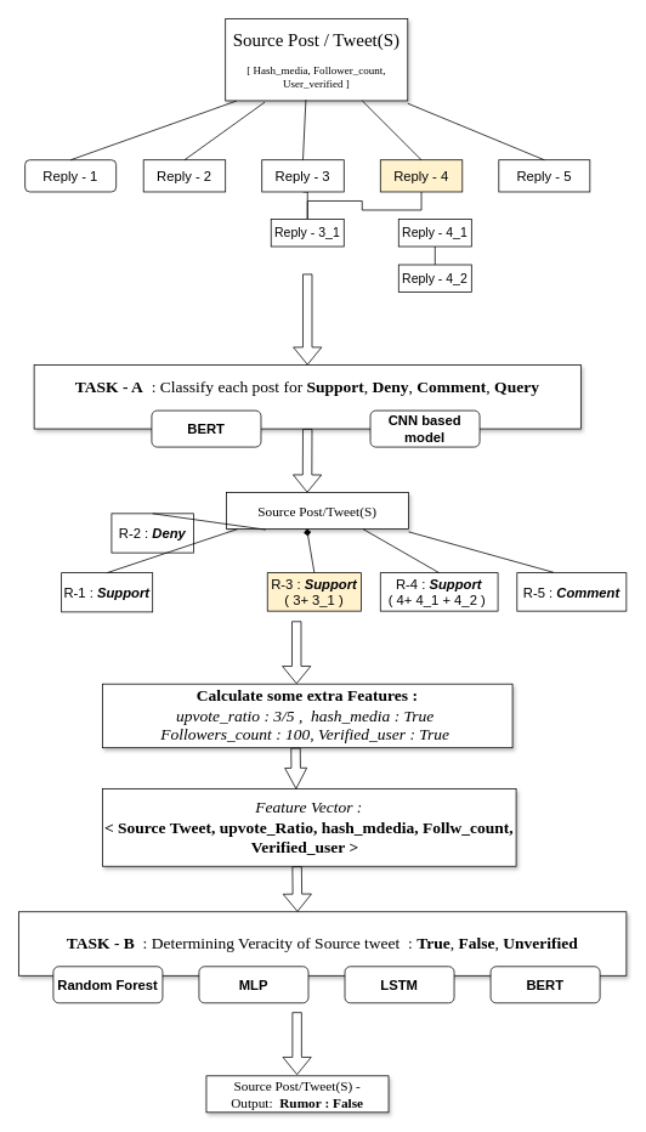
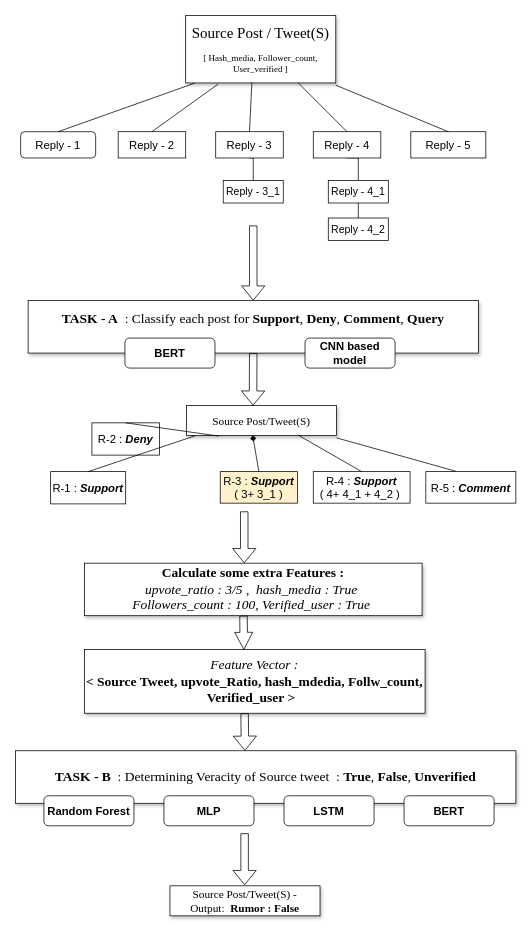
  <mxCell id="0" />
  <mxCell id="1" parent="0" />
  <mxCell id="2" value="&lt;font style=&quot;font-size: 12px&quot;&gt;&lt;font style=&quot;font-size: 20px&quot;&gt;Source Post / Tweet(S)&lt;br&gt;&lt;/font&gt;&lt;br&gt;[ Hash_media, Follower_count, User_verified ]&lt;br&gt;&lt;/font&gt;" style="rounded=0;whiteSpace=wrap;html=1;shadow=1;labelBackgroundColor=none;strokeWidth=1;fontFamily=Verdana;fontSize=8;align=center;" parent="1" vertex="1"><mxGeometry x="247" y="20" width="200" height="90" as="geometry" /></mxCell>
  <mxCell id="3" value="&lt;font style=&quot;font-size: 15px;&quot;&gt;Reply - 1&lt;/font&gt;" style="whiteSpace=wrap;html=1;fontSize=15;rounded=1;" parent="1" vertex="1"><mxGeometry x="27" y="175" width="100" height="35" as="geometry" /></mxCell>
  <mxCell id="4" value="&lt;font style=&quot;font-size: 15px;&quot;&gt;Reply - 2&lt;/font&gt;" style="rounded=0;whiteSpace=wrap;html=1;fontSize=15;" parent="1" vertex="1"><mxGeometry x="157" y="175" width="90" height="35" as="geometry" /></mxCell>
  <mxCell id="5" style="edgeStyle=orthogonalEdgeStyle;rounded=0;orthogonalLoop=1;jettySize=auto;html=1;exitX=0.5;exitY=1;exitDx=0;exitDy=0;entryX=0.5;entryY=0;entryDx=0;entryDy=0;endArrow=none;endFill=0;" parent="1" source="6" target="9" edge="1"><mxGeometry relative="1" as="geometry" /></mxCell>
  <mxCell id="6" value="&lt;font style=&quot;font-size: 15px;&quot;&gt;Reply - 3&lt;/font&gt;" style="rounded=0;whiteSpace=wrap;html=1;fontSize=15;" parent="1" vertex="1"><mxGeometry x="287" y="175" width="90" height="35" as="geometry" /></mxCell>
- <mxCell id="7" style="edgeStyle=orthogonalEdgeStyle;rounded=0;orthogonalLoop=1;jettySize=auto;html=1;exitX=0.5;exitY=1;exitDx=0;exitDy=0;endArrow=none;endFill=0;" parent="1" source="8" target="9" edge="1"><mxGeometry relative="1" as="geometry" /></mxCell>
- <mxCell id="8" value="&lt;font style=&quot;font-size: 15px;&quot;&gt;Reply - 4&lt;/font&gt;" style="rounded=0;whiteSpace=wrap;html=1;fontSize=15;fillColor=#fff2cc;" parent="1" vertex="1"><mxGeometry x="417" y="175" width="90" height="35" as="geometry" /></mxCell>
+ <mxCell id="7" style="edgeStyle=orthogonalEdgeStyle;rounded=0;orthogonalLoop=1;jettySize=auto;html=1;exitX=0.5;exitY=1;exitDx=0;exitDy=0;entryX=0.5;entryY=0;entryDx=0;entryDy=0;endArrow=none;endFill=0;" parent="1" source="8" target="11" edge="1"><mxGeometry relative="1" as="geometry" /></mxCell>
+ <mxCell id="8" value="&lt;font style=&quot;font-size: 15px;&quot;&gt;Reply - 4&lt;/font&gt;" style="rounded=0;whiteSpace=wrap;html=1;fontSize=15;" parent="1" vertex="1"><mxGeometry x="417" y="175" width="90" height="35" as="geometry" /></mxCell>
  <mxCell id="9" value="&lt;font style=&quot;font-size: 14px&quot;&gt;Reply - 3_1&lt;/font&gt;" style="rounded=0;whiteSpace=wrap;html=1;" parent="1" vertex="1"><mxGeometry x="297" y="240" width="80" height="30" as="geometry" /></mxCell>
  <mxCell id="10" style="edgeStyle=orthogonalEdgeStyle;rounded=0;orthogonalLoop=1;jettySize=auto;html=1;exitX=0.5;exitY=1;exitDx=0;exitDy=0;entryX=0.5;entryY=0;entryDx=0;entryDy=0;endArrow=none;endFill=0;" parent="1" source="11" target="13" edge="1"><mxGeometry relative="1" as="geometry" /></mxCell>
  <mxCell id="11" value="&lt;font style=&quot;font-size: 14px&quot;&gt;Reply - 4_1&lt;/font&gt;" style="rounded=0;whiteSpace=wrap;html=1;" parent="1" vertex="1"><mxGeometry x="437" y="240" width="80" height="30" as="geometry" /></mxCell>
  <mxCell id="12" value="&lt;font style=&quot;font-size: 15px;&quot;&gt;Reply - 5&lt;/font&gt;" style="rounded=0;whiteSpace=wrap;html=1;fontSize=15;" parent="1" vertex="1"><mxGeometry x="547" y="175" width="100" height="35" as="geometry" /></mxCell>
  <mxCell id="13" value="&lt;font style=&quot;font-size: 14px&quot;&gt;Reply - 4_2&lt;/font&gt;" style="rounded=0;whiteSpace=wrap;html=1;" parent="1" vertex="1"><mxGeometry x="437" y="290" width="80" height="30" as="geometry" /></mxCell>
  <mxCell id="14" value="" style="endArrow=none;html=1;entryX=0.06;entryY=1.003;entryDx=0;entryDy=0;entryPerimeter=0;exitX=0.5;exitY=0;exitDx=0;exitDy=0;" parent="1" source="3" target="2" edge="1"><mxGeometry width="50" height="50" relative="1" as="geometry"><mxPoint x="187" y="360" as="sourcePoint" /><mxPoint x="237" y="310" as="targetPoint" /></mxGeometry></mxCell>
  <mxCell id="15" value="" style="endArrow=none;html=1;entryX=0.216;entryY=1.017;entryDx=0;entryDy=0;entryPerimeter=0;exitX=0.5;exitY=0;exitDx=0;exitDy=0;" parent="1" source="4" target="2" edge="1"><mxGeometry width="50" height="50" relative="1" as="geometry"><mxPoint x="87" y="185" as="sourcePoint" /><mxPoint x="269" y="120.27" as="targetPoint" /></mxGeometry></mxCell>
  <mxCell id="16" value="" style="endArrow=none;html=1;entryX=0.441;entryY=0.989;entryDx=0;entryDy=0;entryPerimeter=0;exitX=0.5;exitY=0;exitDx=0;exitDy=0;" parent="1" source="6" target="2" edge="1"><mxGeometry width="50" height="50" relative="1" as="geometry"><mxPoint x="217" y="185" as="sourcePoint" /><mxPoint x="300.2" y="121.53" as="targetPoint" /></mxGeometry></mxCell>
  <mxCell id="17" value="" style="endArrow=none;html=1;entryX=0.75;entryY=1;entryDx=0;entryDy=0;exitX=0.5;exitY=0;exitDx=0;exitDy=0;" parent="1" source="8" target="2" edge="1"><mxGeometry width="50" height="50" relative="1" as="geometry"><mxPoint x="347" y="185" as="sourcePoint" /><mxPoint x="345.2" y="119.01" as="targetPoint" /></mxGeometry></mxCell>
  <mxCell id="18" value="" style="endArrow=none;html=1;exitX=0.5;exitY=0;exitDx=0;exitDy=0;" parent="1" source="12" edge="1"><mxGeometry width="50" height="50" relative="1" as="geometry"><mxPoint x="477" y="185" as="sourcePoint" /><mxPoint x="447" y="113" as="targetPoint" /></mxGeometry></mxCell>
  <mxCell id="19" value="&lt;font style=&quot;font-size: 18px&quot;&gt;&lt;b&gt;TASK - A&lt;/b&gt;&amp;nbsp; : Classify each post for &lt;b&gt;Support&lt;/b&gt;, &lt;b&gt;Deny&lt;/b&gt;, &lt;b&gt;Comment&lt;/b&gt;, &lt;b&gt;Query&lt;br&gt;&lt;/b&gt;&lt;br&gt;&lt;/font&gt;" style="rounded=0;whiteSpace=wrap;html=1;shadow=1;labelBackgroundColor=none;strokeWidth=1;fontFamily=Verdana;fontSize=8;align=center;" parent="1" vertex="1"><mxGeometry x="37" y="400" width="600" height="70" as="geometry" /></mxCell>
  <mxCell id="20" value="" style="shape=flexArrow;endArrow=classic;html=1;" parent="1" target="19" edge="1"><mxGeometry width="50" height="50" relative="1" as="geometry"><mxPoint x="337" y="300" as="sourcePoint" /><mxPoint x="166" y="300" as="targetPoint" /></mxGeometry></mxCell>
  <mxCell id="21" value="&lt;font style=&quot;font-size: 15px&quot;&gt;Source Post/Tweet(S)&lt;br style=&quot;font-size: 15px;&quot;&gt;&lt;/font&gt;" style="rounded=0;whiteSpace=wrap;html=1;shadow=1;labelBackgroundColor=none;strokeWidth=1;fontFamily=Verdana;fontSize=15;align=center;" parent="1" vertex="1"><mxGeometry x="248" y="540" width="200" height="40" as="geometry" /></mxCell>
  <mxCell id="22" value="&lt;font style=&quot;font-size: 15px;&quot;&gt;R-1 : &lt;i style=&quot;font-size: 15px;&quot;&gt;&lt;b style=&quot;font-size: 15px;&quot;&gt;Support&lt;/b&gt;&lt;/i&gt;&lt;/font&gt;" style="rounded=0;whiteSpace=wrap;html=1;fontSize=15;" parent="1" vertex="1"><mxGeometry x="67" y="628" width="100" height="43" as="geometry" /></mxCell>
  <mxCell id="23" value="&lt;font style=&quot;font-size: 15px;&quot;&gt;R-2 : &lt;i style=&quot;font-size: 15px;&quot;&gt;&lt;b style=&quot;font-size: 15px;&quot;&gt;Deny&lt;/b&gt;&lt;/i&gt;&lt;/font&gt;" style="rounded=0;whiteSpace=wrap;html=1;fontSize=15;" parent="1" vertex="1"><mxGeometry x="122" y="563" width="90" height="43" as="geometry" /></mxCell>
  <mxCell id="24" value="&lt;font style=&quot;font-size: 15px&quot;&gt;R-3 : &lt;i style=&quot;font-size: 15px&quot;&gt;&lt;b style=&quot;font-size: 15px&quot;&gt;Support&lt;/b&gt;&lt;/i&gt;&lt;br style=&quot;font-size: 15px&quot;&gt;( 3+ 3_1 )&lt;br style=&quot;font-size: 15px&quot;&gt;&lt;/font&gt;" style="rounded=0;whiteSpace=wrap;html=1;fontSize=15;fillColor=#fff2cc;" parent="1" vertex="1"><mxGeometry x="293" y="628" width="103" height="42" as="geometry" /></mxCell>
  <mxCell id="25" value="&lt;font style=&quot;font-size: 15px&quot;&gt;R-4 : &lt;i style=&quot;font-size: 15px&quot;&gt;&lt;b style=&quot;font-size: 15px&quot;&gt;Support&lt;/b&gt;&lt;/i&gt;&lt;br style=&quot;font-size: 15px&quot;&gt;( 4+ 4_1 + 4_2 )&amp;nbsp;&lt;br style=&quot;font-size: 15px&quot;&gt;&lt;/font&gt;" style="rounded=0;whiteSpace=wrap;html=1;fontSize=15;" parent="1" vertex="1"><mxGeometry x="417" y="628" width="129" height="42" as="geometry" /></mxCell>
  <mxCell id="26" value="&lt;font style=&quot;font-size: 15px;&quot;&gt;R-5 : &lt;i style=&quot;font-size: 15px;&quot;&gt;&lt;b style=&quot;font-size: 15px;&quot;&gt;Comment&lt;/b&gt;&lt;/i&gt;&lt;/font&gt;" style="rounded=0;whiteSpace=wrap;html=1;fontSize=15;" parent="1" vertex="1"><mxGeometry x="567" y="628" width="120" height="42" as="geometry" /></mxCell>
  <mxCell id="27" value="" style="endArrow=none;html=1;entryX=0.06;entryY=1.003;entryDx=0;entryDy=0;entryPerimeter=0;exitX=0.5;exitY=0;exitDx=0;exitDy=0;" parent="1" source="22" target="21" edge="1"><mxGeometry width="50" height="50" relative="1" as="geometry"><mxPoint x="188" y="830" as="sourcePoint" /><mxPoint x="238" y="780" as="targetPoint" /></mxGeometry></mxCell>
  <mxCell id="28" value="" style="endArrow=none;html=1;entryX=0.216;entryY=1.017;entryDx=0;entryDy=0;entryPerimeter=0;exitX=0.5;exitY=0;exitDx=0;exitDy=0;" parent="1" source="23" target="21" edge="1"><mxGeometry width="50" height="50" relative="1" as="geometry"><mxPoint x="88" y="655" as="sourcePoint" /><mxPoint x="270" y="590.27" as="targetPoint" /></mxGeometry></mxCell>
  <mxCell id="29" value="" style="endArrow=diamond;html=1;entryX=0.441;entryY=0.989;entryDx=0;entryDy=0;entryPerimeter=0;exitX=0.5;exitY=0;exitDx=0;exitDy=0;" parent="1" source="24" target="21" edge="1"><mxGeometry width="50" height="50" relative="1" as="geometry"><mxPoint x="218" y="655" as="sourcePoint" /><mxPoint x="301.2" y="591.53" as="targetPoint" /></mxGeometry></mxCell>
  <mxCell id="30" value="" style="endArrow=none;html=1;entryX=0.75;entryY=1;entryDx=0;entryDy=0;exitX=0.5;exitY=0;exitDx=0;exitDy=0;" parent="1" source="25" target="21" edge="1"><mxGeometry width="50" height="50" relative="1" as="geometry"><mxPoint x="348" y="655" as="sourcePoint" /><mxPoint x="346.2" y="589.01" as="targetPoint" /></mxGeometry></mxCell>
  <mxCell id="31" value="" style="endArrow=none;html=1;exitX=0.5;exitY=0;exitDx=0;exitDy=0;" parent="1" edge="1"><mxGeometry width="50" height="50" relative="1" as="geometry"><mxPoint x="607" y="627.5" as="sourcePoint" /><mxPoint x="448" y="583" as="targetPoint" /></mxGeometry></mxCell>
  <mxCell id="32" value="" style="shape=flexArrow;endArrow=classic;html=1;exitX=0.5;exitY=1;exitDx=0;exitDy=0;" parent="1" source="19" edge="1"><mxGeometry width="50" height="50" relative="1" as="geometry"><mxPoint x="336.5" y="480" as="sourcePoint" /><mxPoint x="336.696" y="540" as="targetPoint" /></mxGeometry></mxCell>
  <mxCell id="33" value="" style="shape=flexArrow;endArrow=classic;html=1;" parent="1" edge="1"><mxGeometry width="50" height="50" relative="1" as="geometry"><mxPoint x="325" y="681" as="sourcePoint" /><mxPoint x="325" y="750" as="targetPoint" /></mxGeometry></mxCell>
  <mxCell id="34" value="&lt;b&gt;&lt;font style=&quot;font-size: 15px&quot;&gt;BERT&lt;/font&gt;&lt;/b&gt;" style="rounded=1;whiteSpace=wrap;html=1;" parent="1" vertex="1"><mxGeometry x="166" y="450" width="120" height="40" as="geometry" /></mxCell>
  <mxCell id="35" value="&lt;b&gt;&lt;font style=&quot;font-size: 15px&quot;&gt;CNN based model&lt;/font&gt;&lt;/b&gt;" style="rounded=1;whiteSpace=wrap;html=1;" parent="1" vertex="1"><mxGeometry x="406" y="450" width="120" height="40" as="geometry" /></mxCell>
  <mxCell id="36" value="&lt;font style=&quot;font-size: 18px&quot;&gt;&lt;b&gt;Calculate some extra Features : &lt;/b&gt;&lt;br&gt;&lt;i&gt;upvote_ratio : 3/5&amp;nbsp;,&amp;nbsp; hash_media : True&amp;nbsp;&lt;br&gt;Followers_count : 100&lt;/i&gt;&lt;i&gt;, Verified_user : True&amp;nbsp;&lt;/i&gt;&lt;br&gt;&lt;/font&gt;" style="rounded=0;whiteSpace=wrap;html=1;shadow=1;labelBackgroundColor=none;strokeWidth=1;fontFamily=Verdana;fontSize=8;align=center;" parent="1" vertex="1"><mxGeometry x="112" y="750" width="450" height="70" as="geometry" /></mxCell>
  <mxCell id="37" value="&lt;font style=&quot;font-size: 18px&quot;&gt;&lt;i&gt;Feature Vector : &lt;/i&gt;&lt;br&gt;&lt;b&gt;&amp;lt; Source Tweet, upvote_Ratio, hash_mdedia, Follw_count, Verified_user &amp;gt;&amp;nbsp;&amp;nbsp;&lt;/b&gt;&lt;br&gt;&lt;/font&gt;" style="rounded=0;whiteSpace=wrap;html=1;shadow=1;labelBackgroundColor=none;strokeWidth=1;fontFamily=Verdana;fontSize=8;align=center;" parent="1" vertex="1"><mxGeometry x="112" y="865" width="454" height="85" as="geometry" /></mxCell>
  <mxCell id="38" value="" style="shape=flexArrow;endArrow=classic;html=1;endWidth=13;endSize=7.21;entryX=0.468;entryY=0.004;entryDx=0;entryDy=0;entryPerimeter=0;" parent="1" target="37" edge="1"><mxGeometry width="50" height="50" relative="1" as="geometry"><mxPoint x="324" y="820" as="sourcePoint" /><mxPoint x="322" y="860" as="targetPoint" /></mxGeometry></mxCell>
  <mxCell id="39" value="&lt;font style=&quot;font-size: 18px&quot;&gt;&lt;b&gt;TASK - B&lt;/b&gt;&amp;nbsp; : Determining Veracity of Source tweet&amp;nbsp; : &lt;b&gt;True&lt;/b&gt;, &lt;b&gt;False&lt;/b&gt;, &lt;b&gt;Unverified&lt;/b&gt;&lt;br&gt;&lt;/font&gt;" style="rounded=0;whiteSpace=wrap;html=1;shadow=1;labelBackgroundColor=none;strokeWidth=1;fontFamily=Verdana;fontSize=8;align=center;" parent="1" vertex="1"><mxGeometry x="20" y="1000" width="667" height="70" as="geometry" /></mxCell>
  <mxCell id="40" value="" style="shape=flexArrow;endArrow=classic;html=1;" parent="1" edge="1"><mxGeometry width="50" height="50" relative="1" as="geometry"><mxPoint x="325.5" y="950" as="sourcePoint" /><mxPoint x="326" y="1000" as="targetPoint" /></mxGeometry></mxCell>
  <mxCell id="41" value="&lt;b&gt;&lt;font style=&quot;font-size: 15px&quot;&gt;Random Forest&lt;/font&gt;&lt;/b&gt;&lt;b&gt;&lt;font style=&quot;font-size: 15px&quot;&gt;&lt;br&gt;&lt;/font&gt;&lt;/b&gt;" style="rounded=1;whiteSpace=wrap;html=1;" vertex="1" parent="1"><mxGeometry x="58" y="1060" width="120" height="40" as="geometry" /></mxCell>
  <mxCell id="42" value="&lt;b&gt;&lt;font style=&quot;font-size: 15px&quot;&gt;MLP&lt;/font&gt;&lt;/b&gt;" style="rounded=1;whiteSpace=wrap;html=1;" vertex="1" parent="1"><mxGeometry x="218" y="1060" width="120" height="40" as="geometry" /></mxCell>
  <mxCell id="43" value="&lt;b style=&quot;white-space: normal&quot;&gt;&lt;font style=&quot;font-size: 15px&quot;&gt;LSTM&lt;/font&gt;&lt;/b&gt;" style="rounded=1;whiteSpace=wrap;html=1;" vertex="1" parent="1"><mxGeometry x="378" y="1060" width="120" height="40" as="geometry" /></mxCell>
  <mxCell id="44" value="&lt;span style=&quot;font-size: 15px&quot;&gt;&lt;b&gt;BERT&lt;/b&gt;&lt;/span&gt;" style="rounded=1;whiteSpace=wrap;html=1;" vertex="1" parent="1"><mxGeometry x="538" y="1060" width="120" height="40" as="geometry" /></mxCell>
  <mxCell id="45" value="" style="shape=flexArrow;endArrow=classic;html=1;" edge="1" parent="1"><mxGeometry width="50" height="50" relative="1" as="geometry"><mxPoint x="325.5" y="1110" as="sourcePoint" /><mxPoint x="325.5" y="1179" as="targetPoint" /></mxGeometry></mxCell>
  <mxCell id="46" value="&lt;font&gt;Source Post/Tweet(S) - &lt;br&gt;Output:&amp;nbsp;&amp;nbsp;&lt;b&gt;Rumor&lt;/b&gt;&lt;b style=&quot;font-size: 15px&quot;&gt;&amp;nbsp;: False&lt;/b&gt;&lt;br style=&quot;font-size: 15px&quot;&gt;&lt;/font&gt;" style="rounded=0;whiteSpace=wrap;html=1;shadow=1;labelBackgroundColor=none;strokeWidth=1;fontFamily=Verdana;fontSize=15;align=center;" vertex="1" parent="1"><mxGeometry x="226" y="1180" width="200" height="40" as="geometry" /></mxCell>
